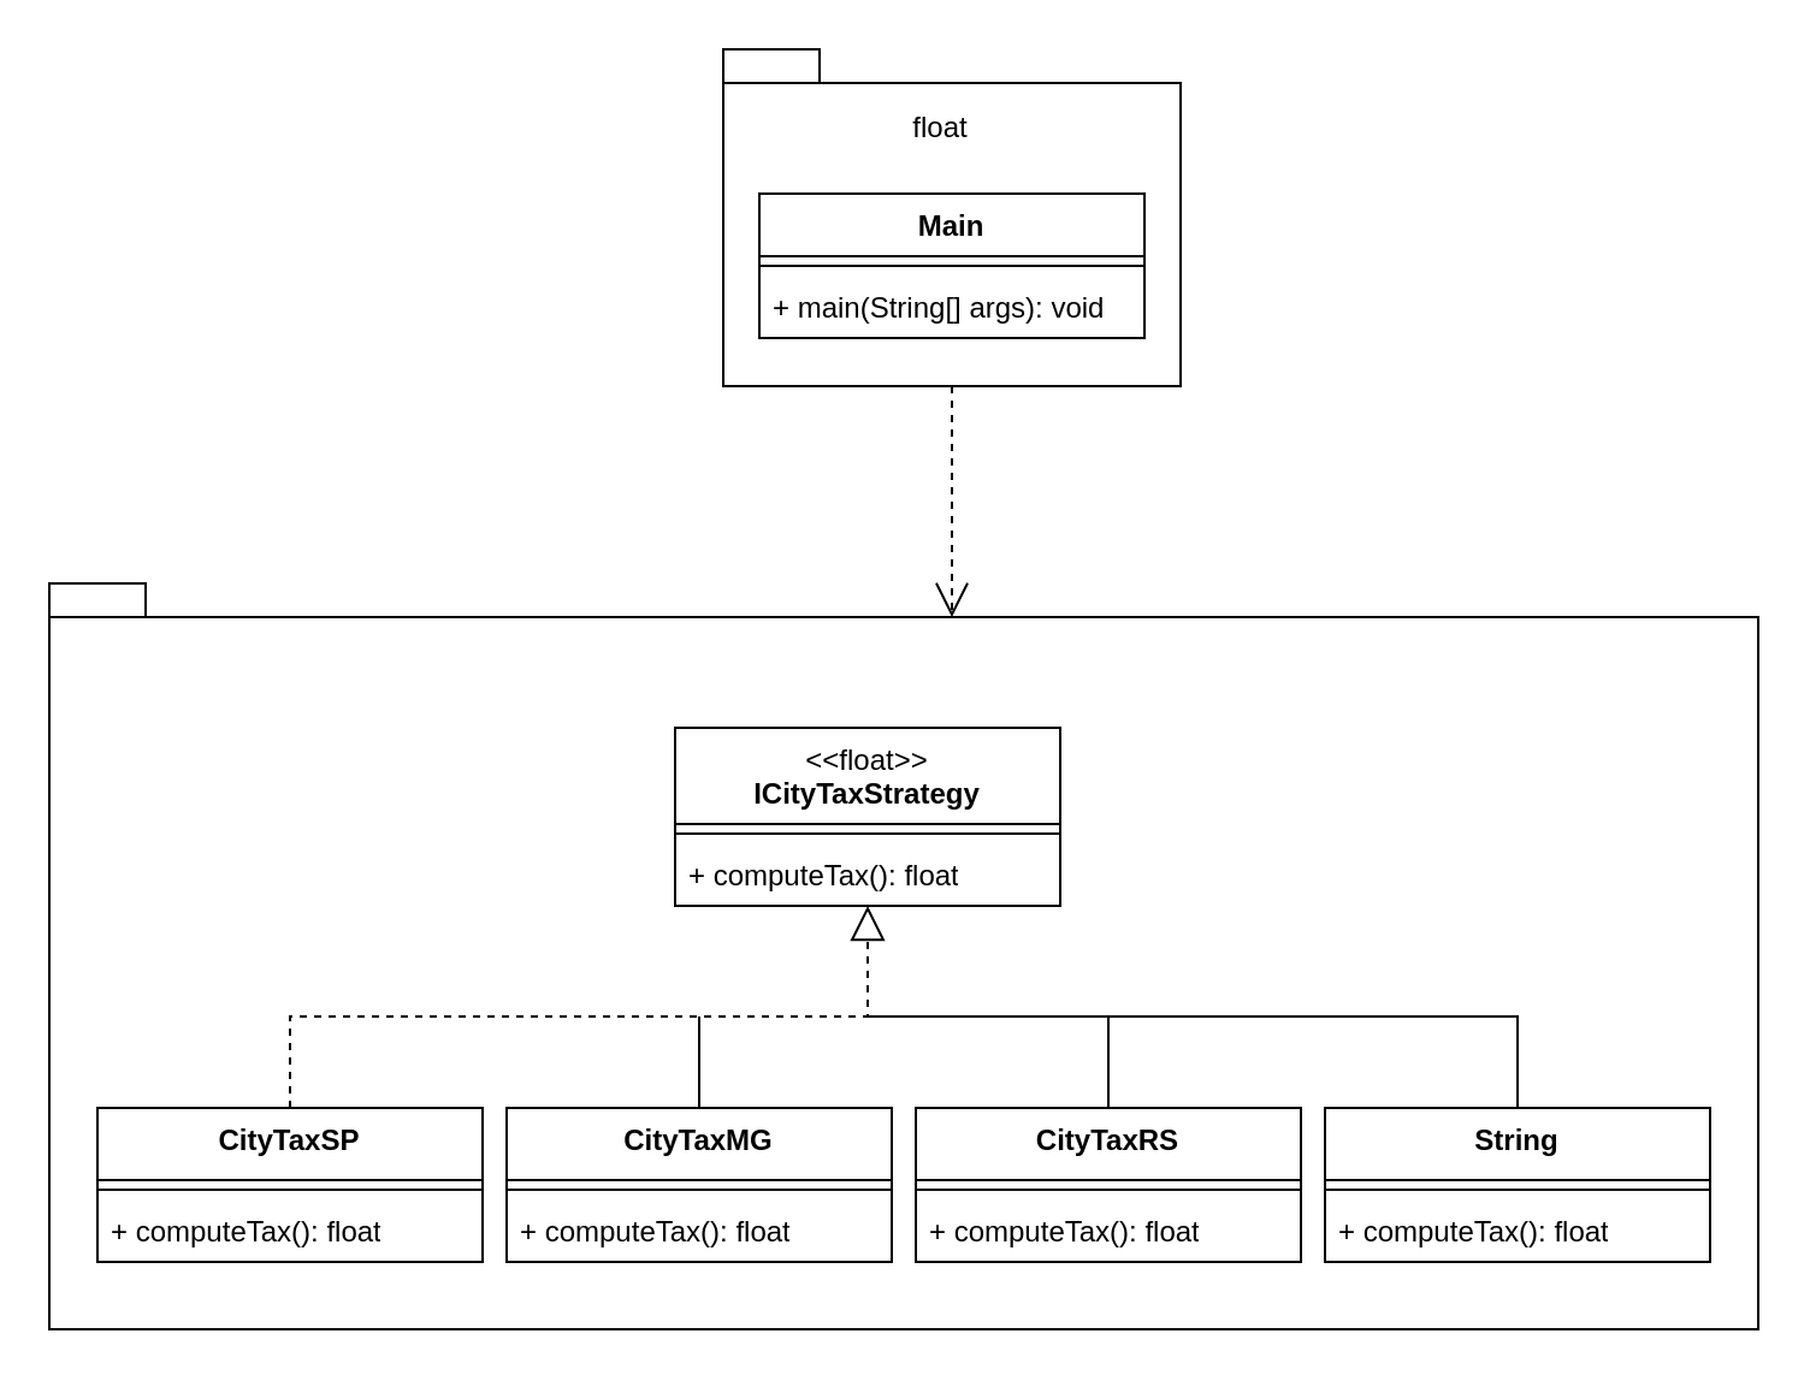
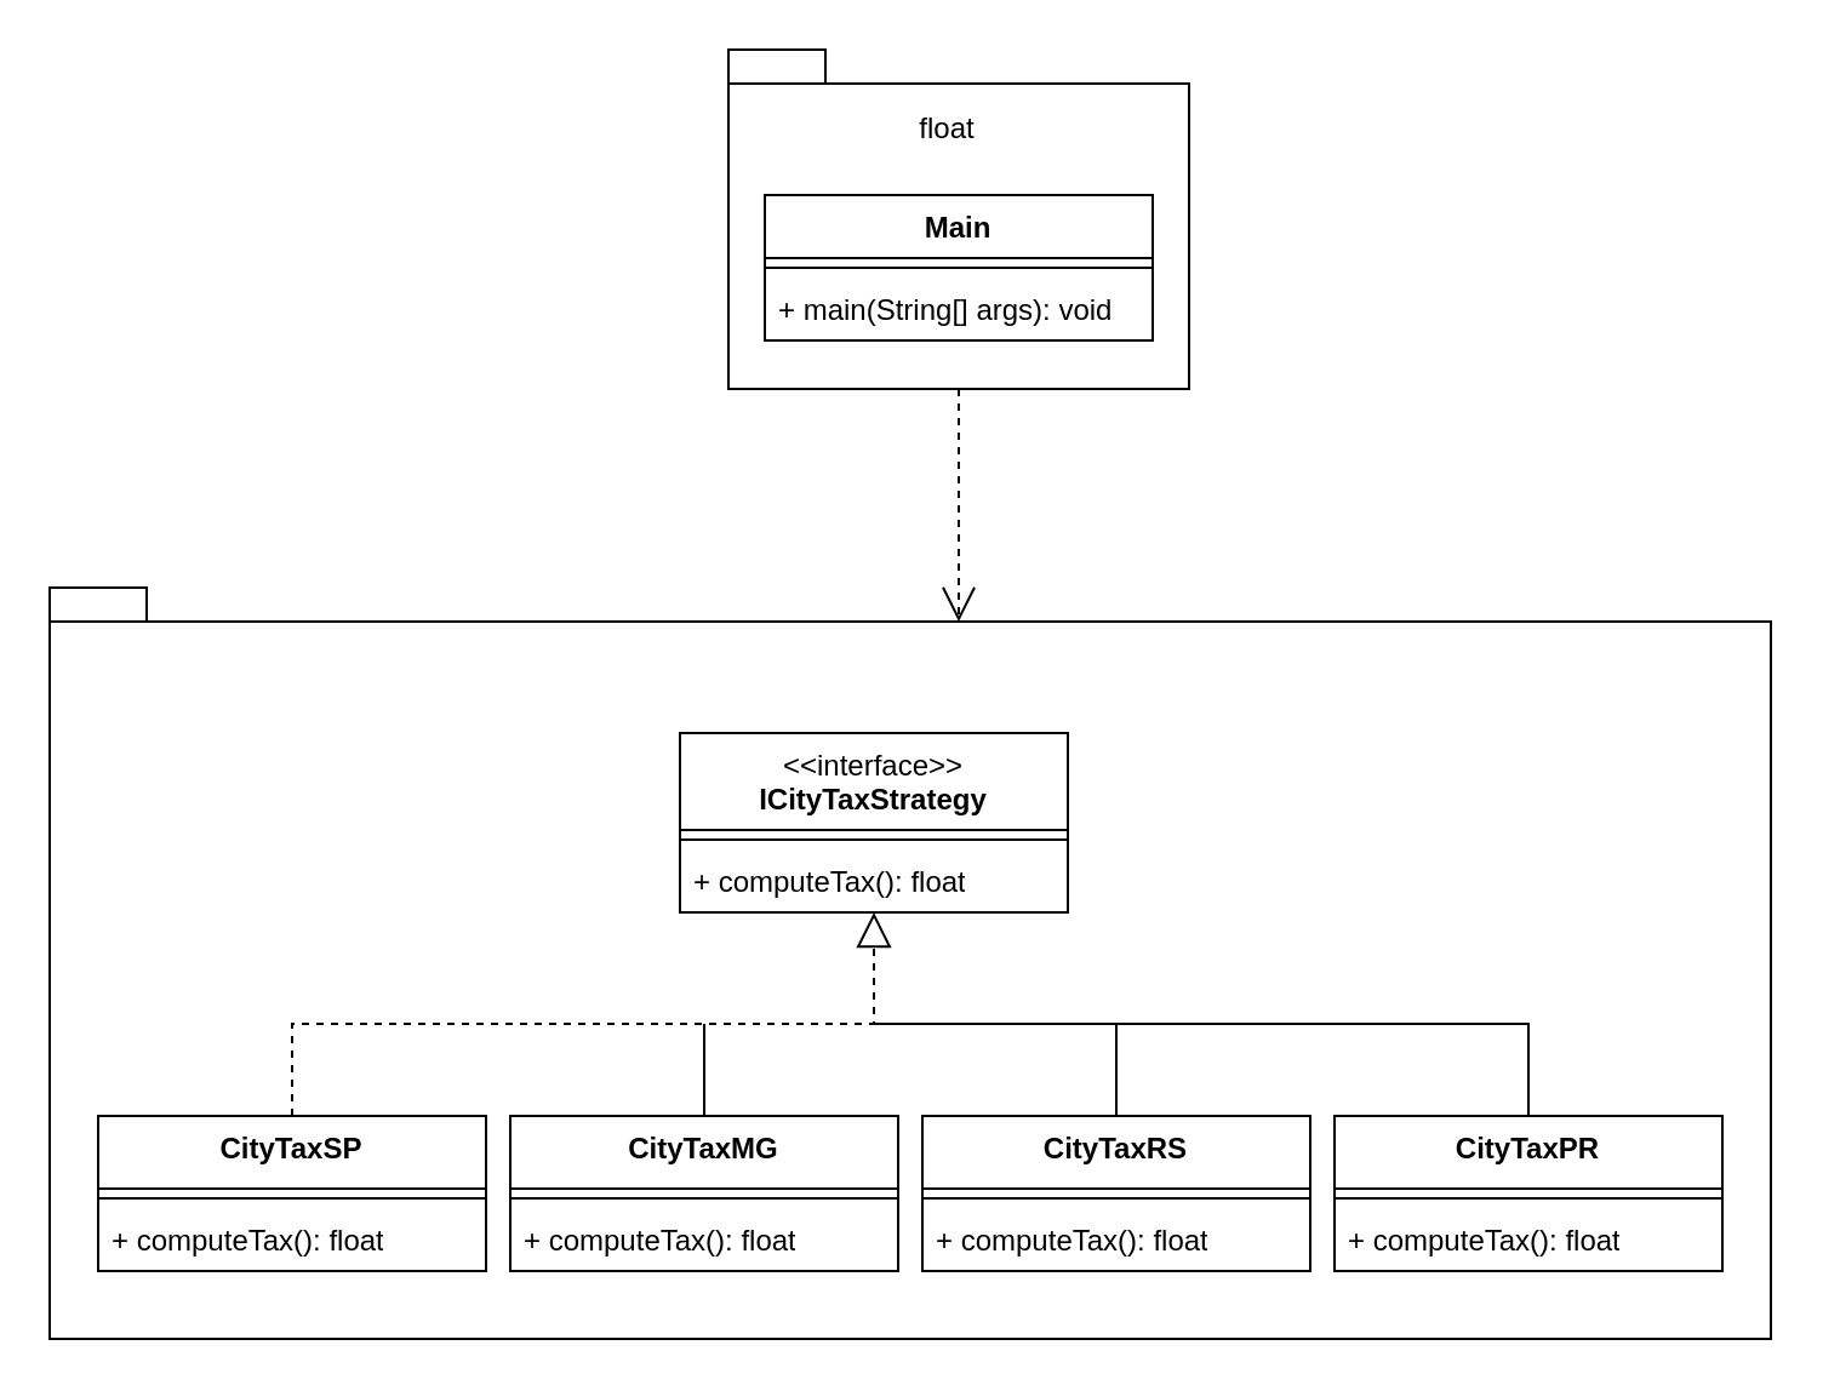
  <mxCell id="0" />
  <mxCell id="1" parent="0" />
  <mxCell id="2" value="" style="shape=folder;fontStyle=1;spacingTop=10;tabWidth=40;tabHeight=14;tabPosition=left;html=1;whiteSpace=wrap;" vertex="1" parent="1"><mxGeometry x="20" y="242" width="710" height="310" as="geometry" /></mxCell>
- <mxCell id="3" value="&lt;div&gt;&lt;span style=&quot;font-weight: normal;&quot;&gt;&amp;lt;&amp;lt;float&amp;gt;&amp;gt;&lt;/span&gt;&lt;br&gt;&lt;/div&gt;&lt;div&gt;ICityTaxStrategy&lt;/div&gt;" style="swimlane;fontStyle=1;align=center;verticalAlign=top;childLayout=stackLayout;horizontal=1;startSize=40;horizontalStack=0;resizeParent=1;resizeParentMax=0;resizeLast=0;collapsible=1;marginBottom=0;whiteSpace=wrap;html=1;" vertex="1" parent="1"><mxGeometry x="280" y="302" width="160" height="74" as="geometry" /></mxCell>
+ <mxCell id="3" value="&lt;div&gt;&lt;span style=&quot;font-weight: normal;&quot;&gt;&amp;lt;&amp;lt;interface&amp;gt;&amp;gt;&lt;/span&gt;&lt;br&gt;&lt;/div&gt;&lt;div&gt;ICityTaxStrategy&lt;/div&gt;" style="swimlane;fontStyle=1;align=center;verticalAlign=top;childLayout=stackLayout;horizontal=1;startSize=40;horizontalStack=0;resizeParent=1;resizeParentMax=0;resizeLast=0;collapsible=1;marginBottom=0;whiteSpace=wrap;html=1;" vertex="1" parent="1"><mxGeometry x="280" y="302" width="160" height="74" as="geometry" /></mxCell>
  <mxCell id="4" value="" style="line;strokeWidth=1;fillColor=none;align=left;verticalAlign=middle;spacingTop=-1;spacingLeft=3;spacingRight=3;rotatable=0;labelPosition=right;points=[];portConstraint=eastwest;strokeColor=inherit;" vertex="1" parent="3"><mxGeometry y="40" width="160" height="8" as="geometry" /></mxCell>
  <mxCell id="5" value="+ computeTax(): float" style="text;strokeColor=none;fillColor=none;align=left;verticalAlign=top;spacingLeft=4;spacingRight=4;overflow=hidden;rotatable=0;points=[[0,0.5],[1,0.5]];portConstraint=eastwest;whiteSpace=wrap;html=1;" vertex="1" parent="3"><mxGeometry y="48" width="160" height="26" as="geometry" /></mxCell>
  <mxCell id="6" value="&lt;div&gt;CityTaxSP&lt;/div&gt;" style="swimlane;fontStyle=1;align=center;verticalAlign=top;childLayout=stackLayout;horizontal=1;startSize=30;horizontalStack=0;resizeParent=1;resizeParentMax=0;resizeLast=0;collapsible=1;marginBottom=0;whiteSpace=wrap;html=1;" vertex="1" parent="1"><mxGeometry x="40" y="460" width="160" height="64" as="geometry" /></mxCell>
  <mxCell id="7" value="" style="line;strokeWidth=1;fillColor=none;align=left;verticalAlign=middle;spacingTop=-1;spacingLeft=3;spacingRight=3;rotatable=0;labelPosition=right;points=[];portConstraint=eastwest;strokeColor=inherit;" vertex="1" parent="6"><mxGeometry y="30" width="160" height="8" as="geometry" /></mxCell>
  <mxCell id="8" value="+ computeTax(): float" style="text;strokeColor=none;fillColor=none;align=left;verticalAlign=top;spacingLeft=4;spacingRight=4;overflow=hidden;rotatable=0;points=[[0,0.5],[1,0.5]];portConstraint=eastwest;whiteSpace=wrap;html=1;" vertex="1" parent="6"><mxGeometry y="38" width="160" height="26" as="geometry" /></mxCell>
  <mxCell id="9" value="&lt;div&gt;CityTaxMG&lt;/div&gt;" style="swimlane;fontStyle=1;align=center;verticalAlign=top;childLayout=stackLayout;horizontal=1;startSize=30;horizontalStack=0;resizeParent=1;resizeParentMax=0;resizeLast=0;collapsible=1;marginBottom=0;whiteSpace=wrap;html=1;" vertex="1" parent="1"><mxGeometry x="210" y="460" width="160" height="64" as="geometry" /></mxCell>
  <mxCell id="10" value="" style="line;strokeWidth=1;fillColor=none;align=left;verticalAlign=middle;spacingTop=-1;spacingLeft=3;spacingRight=3;rotatable=0;labelPosition=right;points=[];portConstraint=eastwest;strokeColor=inherit;" vertex="1" parent="9"><mxGeometry y="30" width="160" height="8" as="geometry" /></mxCell>
  <mxCell id="11" value="+ computeTax(): float" style="text;strokeColor=none;fillColor=none;align=left;verticalAlign=top;spacingLeft=4;spacingRight=4;overflow=hidden;rotatable=0;points=[[0,0.5],[1,0.5]];portConstraint=eastwest;whiteSpace=wrap;html=1;" vertex="1" parent="9"><mxGeometry y="38" width="160" height="26" as="geometry" /></mxCell>
  <mxCell id="12" value="&lt;div&gt;CityTaxRS&lt;/div&gt;" style="swimlane;fontStyle=1;align=center;verticalAlign=top;childLayout=stackLayout;horizontal=1;startSize=30;horizontalStack=0;resizeParent=1;resizeParentMax=0;resizeLast=0;collapsible=1;marginBottom=0;whiteSpace=wrap;html=1;" vertex="1" parent="1"><mxGeometry x="380" y="460" width="160" height="64" as="geometry" /></mxCell>
  <mxCell id="13" value="" style="line;strokeWidth=1;fillColor=none;align=left;verticalAlign=middle;spacingTop=-1;spacingLeft=3;spacingRight=3;rotatable=0;labelPosition=right;points=[];portConstraint=eastwest;strokeColor=inherit;" vertex="1" parent="12"><mxGeometry y="30" width="160" height="8" as="geometry" /></mxCell>
  <mxCell id="14" value="+ computeTax(): float" style="text;strokeColor=none;fillColor=none;align=left;verticalAlign=top;spacingLeft=4;spacingRight=4;overflow=hidden;rotatable=0;points=[[0,0.5],[1,0.5]];portConstraint=eastwest;whiteSpace=wrap;html=1;" vertex="1" parent="12"><mxGeometry y="38" width="160" height="26" as="geometry" /></mxCell>
- <mxCell id="15" value="&lt;div&gt;String&lt;/div&gt;" style="swimlane;fontStyle=1;align=center;verticalAlign=top;childLayout=stackLayout;horizontal=1;startSize=30;horizontalStack=0;resizeParent=1;resizeParentMax=0;resizeLast=0;collapsible=1;marginBottom=0;whiteSpace=wrap;html=1;" vertex="1" parent="1"><mxGeometry x="550" y="460" width="160" height="64" as="geometry" /></mxCell>
+ <mxCell id="15" value="&lt;div&gt;CityTaxPR&lt;/div&gt;" style="swimlane;fontStyle=1;align=center;verticalAlign=top;childLayout=stackLayout;horizontal=1;startSize=30;horizontalStack=0;resizeParent=1;resizeParentMax=0;resizeLast=0;collapsible=1;marginBottom=0;whiteSpace=wrap;html=1;" vertex="1" parent="1"><mxGeometry x="550" y="460" width="160" height="64" as="geometry" /></mxCell>
  <mxCell id="16" value="" style="line;strokeWidth=1;fillColor=none;align=left;verticalAlign=middle;spacingTop=-1;spacingLeft=3;spacingRight=3;rotatable=0;labelPosition=right;points=[];portConstraint=eastwest;strokeColor=inherit;" vertex="1" parent="15"><mxGeometry y="30" width="160" height="8" as="geometry" /></mxCell>
  <mxCell id="17" value="+ computeTax(): float" style="text;strokeColor=none;fillColor=none;align=left;verticalAlign=top;spacingLeft=4;spacingRight=4;overflow=hidden;rotatable=0;points=[[0,0.5],[1,0.5]];portConstraint=eastwest;whiteSpace=wrap;html=1;" vertex="1" parent="15"><mxGeometry y="38" width="160" height="26" as="geometry" /></mxCell>
  <mxCell id="18" value="" style="endArrow=block;endFill=0;endSize=12;html=1;rounded=0;exitX=0.5;exitY=0;exitDx=0;exitDy=0;entryX=0.5;entryY=1;entryDx=0;entryDy=0;dashed=1;" edge="1" parent="1" source="6" target="3"><mxGeometry width="160" relative="1" as="geometry"><mxPoint x="270" y="162" as="sourcePoint" /><mxPoint x="250" y="122" as="targetPoint" /><Array as="points"><mxPoint x="120" y="422" /><mxPoint x="360" y="422" /></Array></mxGeometry></mxCell>
  <mxCell id="19" value="" style="endArrow=none;endFill=0;endSize=12;html=1;rounded=0;exitX=0.5;exitY=0;exitDx=0;exitDy=0;" edge="1" parent="1" source="9"><mxGeometry width="160" relative="1" as="geometry"><mxPoint x="280" y="342" as="sourcePoint" /><mxPoint x="290" y="422" as="targetPoint" /></mxGeometry></mxCell>
  <mxCell id="20" value="" style="endArrow=none;endFill=0;endSize=12;html=1;rounded=0;exitX=0.5;exitY=0;exitDx=0;exitDy=0;" edge="1" parent="1" source="15"><mxGeometry width="160" relative="1" as="geometry"><mxPoint x="280" y="342" as="sourcePoint" /><mxPoint x="360" y="422" as="targetPoint" /><Array as="points"><mxPoint x="630" y="422" /></Array></mxGeometry></mxCell>
  <mxCell id="21" value="" style="endArrow=none;endFill=0;endSize=12;html=1;rounded=0;exitX=0.5;exitY=0;exitDx=0;exitDy=0;" edge="1" parent="1" source="12"><mxGeometry width="160" relative="1" as="geometry"><mxPoint x="280" y="342" as="sourcePoint" /><mxPoint x="460" y="422" as="targetPoint" /></mxGeometry></mxCell>
  <mxCell id="22" value="" style="shape=folder;fontStyle=1;spacingTop=10;tabWidth=40;tabHeight=14;tabPosition=left;html=1;whiteSpace=wrap;" vertex="1" parent="1"><mxGeometry x="300" y="20" width="190" height="140" as="geometry" /></mxCell>
  <mxCell id="23" value="Main" style="swimlane;fontStyle=1;align=center;verticalAlign=top;childLayout=stackLayout;horizontal=1;startSize=26;horizontalStack=0;resizeParent=1;resizeParentMax=0;resizeLast=0;collapsible=1;marginBottom=0;whiteSpace=wrap;html=1;" vertex="1" parent="1"><mxGeometry x="315" y="80" width="160" height="60" as="geometry" /></mxCell>
  <mxCell id="24" value="" style="line;strokeWidth=1;fillColor=none;align=left;verticalAlign=middle;spacingTop=-1;spacingLeft=3;spacingRight=3;rotatable=0;labelPosition=right;points=[];portConstraint=eastwest;strokeColor=inherit;" vertex="1" parent="23"><mxGeometry y="26" width="160" height="8" as="geometry" /></mxCell>
  <mxCell id="25" value="+ main(String[] args): void" style="text;strokeColor=none;fillColor=none;align=left;verticalAlign=top;spacingLeft=4;spacingRight=4;overflow=hidden;rotatable=0;points=[[0,0.5],[1,0.5]];portConstraint=eastwest;whiteSpace=wrap;html=1;" vertex="1" parent="23"><mxGeometry y="34" width="160" height="26" as="geometry" /></mxCell>
  <mxCell id="26" value="float" style="text;align=center;fontStyle=0;verticalAlign=middle;spacingLeft=3;spacingRight=3;strokeColor=none;rotatable=0;points=[[0,0.5],[1,0.5]];portConstraint=eastwest;html=1;" vertex="1" parent="1"><mxGeometry x="350" y="40" width="80" height="26" as="geometry" /></mxCell>
  <mxCell id="27" value="" style="endArrow=open;dashed=1;endFill=0;endSize=12;html=1;rounded=0;exitX=0.5;exitY=1;exitDx=0;exitDy=0;exitPerimeter=0;entryX=0;entryY=0;entryDx=375;entryDy=14;entryPerimeter=0;" edge="1" parent="1" source="22" target="2"><mxGeometry width="160" relative="1" as="geometry"><mxPoint x="310" y="282" as="sourcePoint" /><mxPoint x="470" y="282" as="targetPoint" /></mxGeometry></mxCell>
